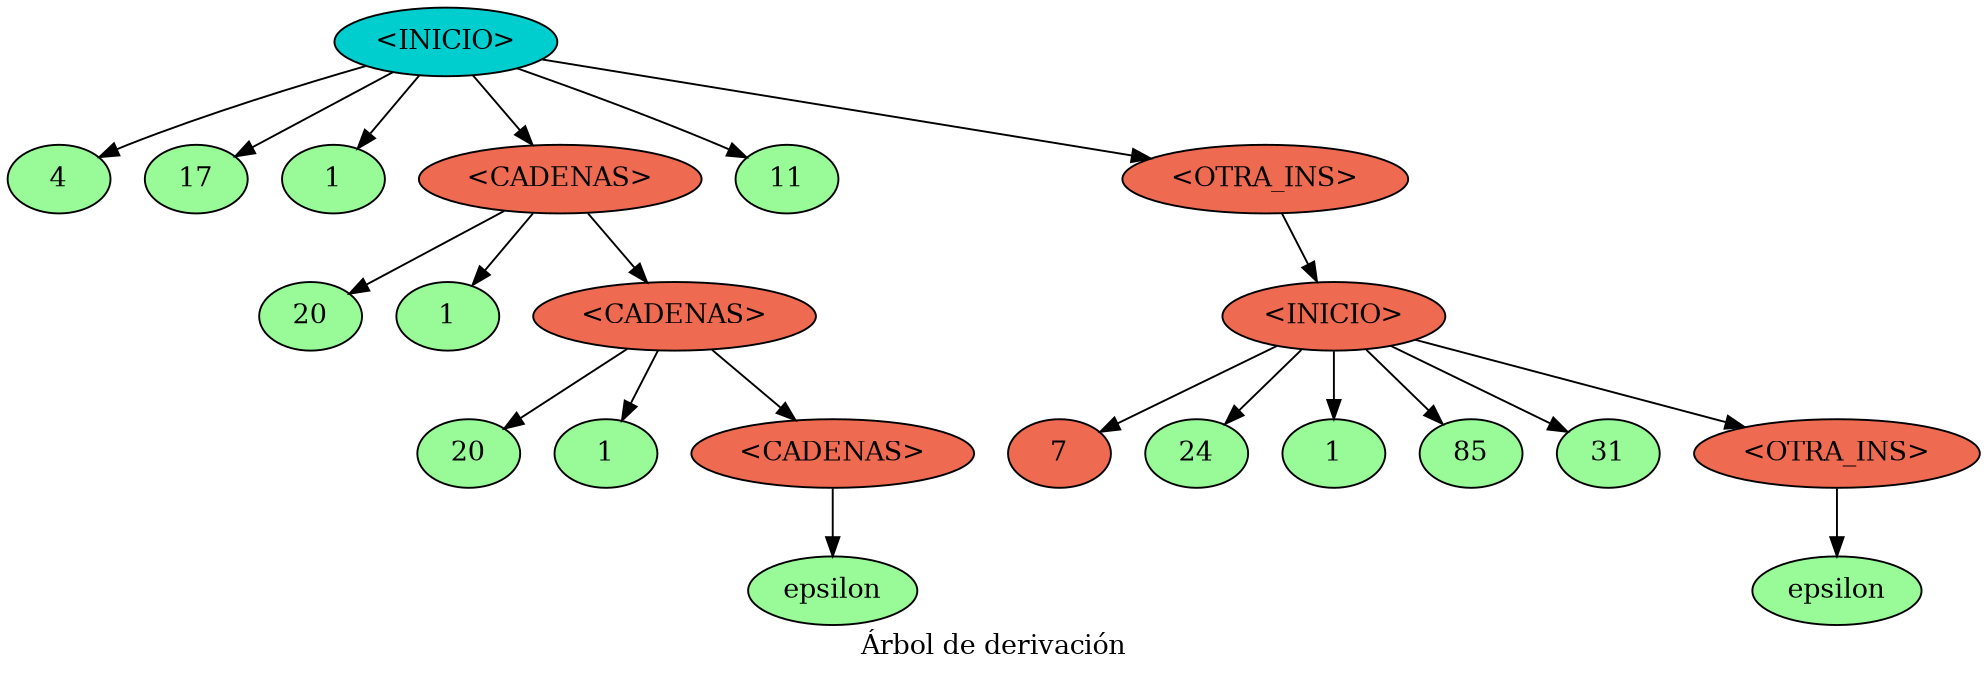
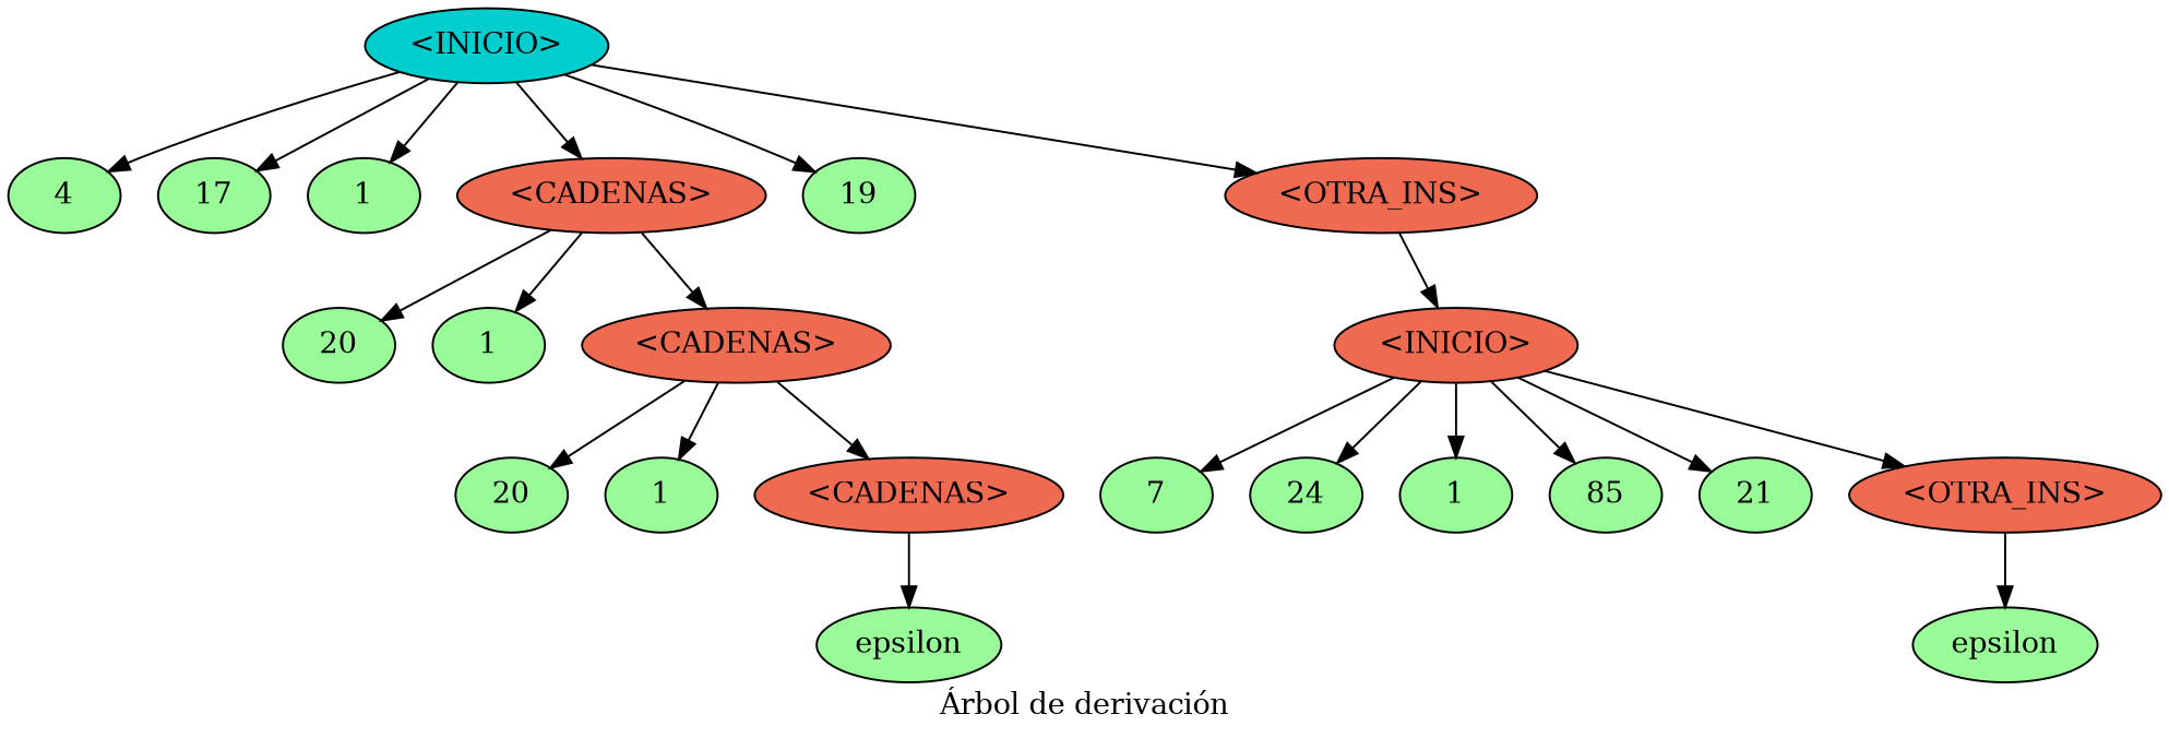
  digraph {
    label="Árbol de derivación"
    node [fillcolor=palegreen style=filled]
    n1 [fillcolor=cyan3 label="<INICIO>"]
    n2 [label=4]
    n3 [label=17]
    n4 [label=1]
    n5 [fillcolor=coral2 label="<CADENAS>"]
-   n6 [label=11]
+   n6 [label=19]
    n7 [fillcolor=coral2 label="<OTRA_INS>"]
    n8 [label=20]
    n9 [label=1]
    n10 [fillcolor=coral2 label="<CADENAS>"]
    n11 [fillcolor=coral2 label="<INICIO>"]
    n12 [label=20]
    n13 [label=1]
    n14 [fillcolor=coral2 label="<CADENAS>"]
-   n15 [fillcolor=coral2 label=7]
+   n15 [label=7]
    n16 [label=24]
    n17 [label=1]
    n18 [label=85]
-   n19 [label=31]
+   n19 [label=21]
    n20 [fillcolor=coral2 label="<OTRA_INS>"]
    n21 [label=epsilon]
    n22 [label=epsilon]
    n1 -> n2
    n1 -> n3
    n1 -> n4
    n1 -> n5
    n1 -> n6
    n1 -> n7
    n5 -> n8
    n5 -> n9
    n5 -> n10
    n7 -> n11
    n10 -> n12
    n10 -> n13
    n10 -> n14
    n11 -> n15
    n11 -> n16
    n11 -> n17
    n11 -> n18
    n11 -> n19
    n11 -> n20
    n14 -> n21
    n20 -> n22
  }
